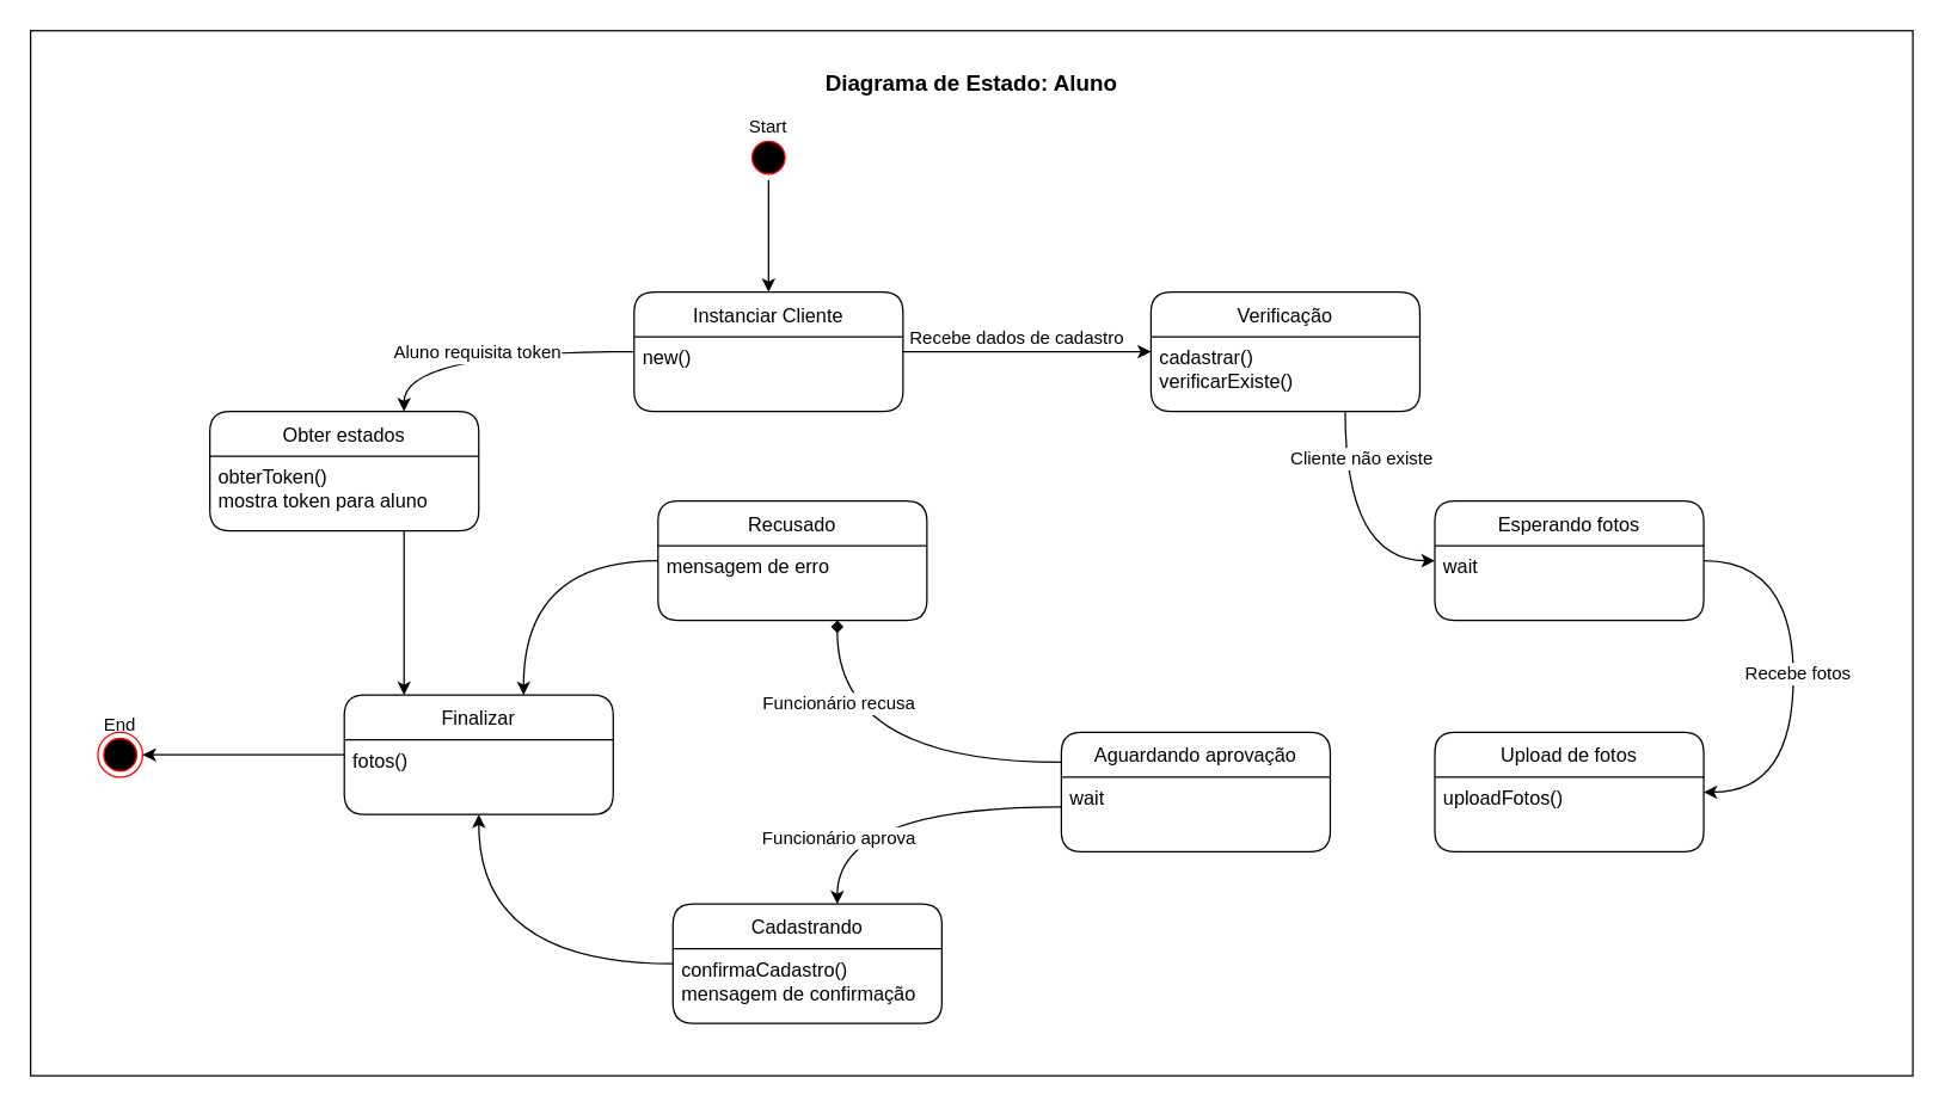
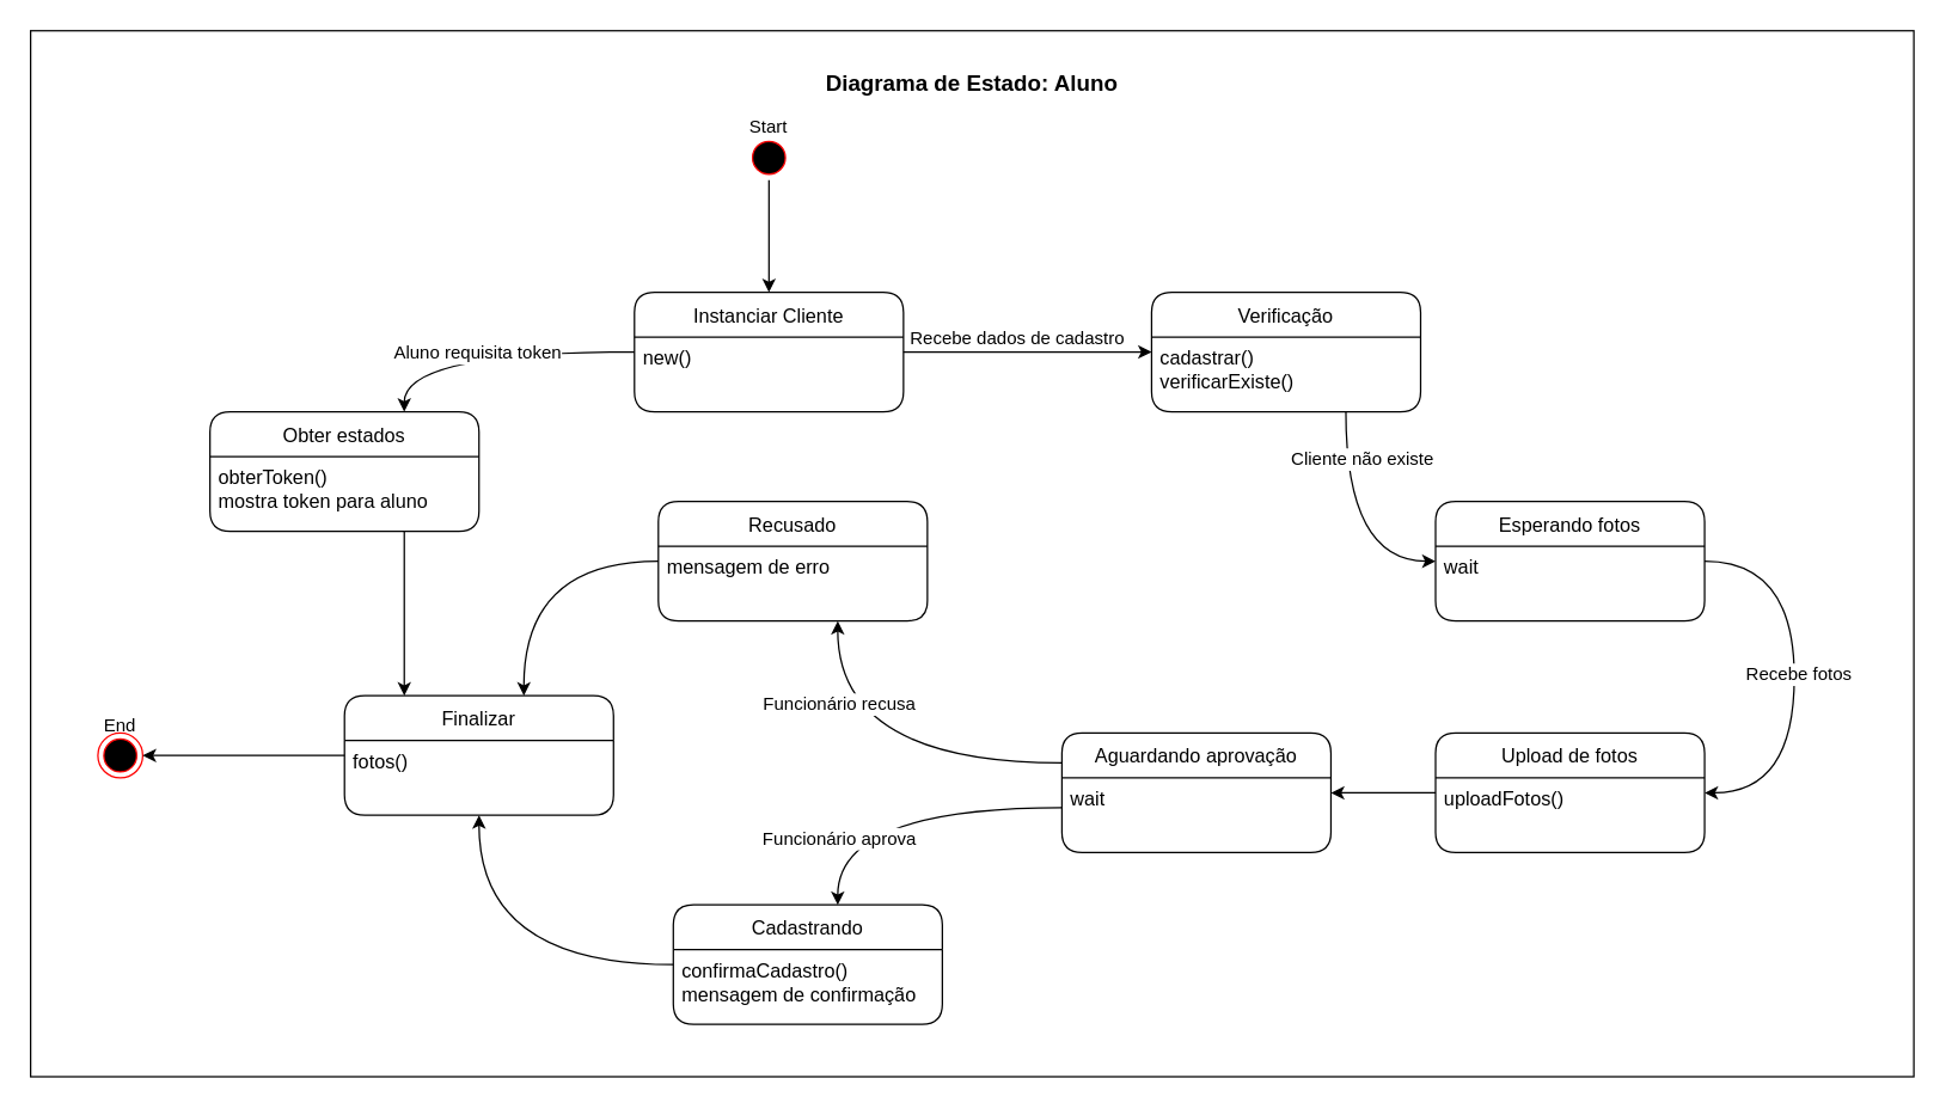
  <mxCell id="0" />
  <mxCell id="1" value="fundo" parent="0" />
  <mxCell id="2" value="" style="rounded=0;whiteSpace=wrap;html=1;fontSize=15;" vertex="1" parent="1"><mxGeometry x="20" y="20" width="1260" height="700" as="geometry" /></mxCell>
  <mxCell id="3" value="Diagrama de Estado: Aluno" style="text;html=1;strokeColor=none;fillColor=none;align=center;verticalAlign=middle;whiteSpace=wrap;rounded=0;fontSize=15;fontStyle=1" vertex="1" parent="1"><mxGeometry x="515" y="40" width="270" height="30" as="geometry" /></mxCell>
  <mxCell id="4" value="estados" parent="0" />
  <mxCell id="5" style="edgeStyle=orthogonalEdgeStyle;rounded=0;orthogonalLoop=1;jettySize=auto;html=1;fontSize=12;" parent="4" source="9" target="20" edge="1"><mxGeometry relative="1" as="geometry"><mxPoint x="630" y="295" as="targetPoint" /></mxGeometry></mxCell>
  <mxCell id="6" value="Recebe dados de cadastro" style="edgeLabel;html=1;align=center;verticalAlign=middle;resizable=0;points=[];fontSize=12;" parent="5" vertex="1" connectable="0"><mxGeometry x="0.196" y="-1" relative="1" as="geometry"><mxPoint x="-24" y="-11" as="offset" /></mxGeometry></mxCell>
  <mxCell id="7" style="edgeStyle=orthogonalEdgeStyle;curved=1;rounded=0;orthogonalLoop=1;jettySize=auto;html=1;fontSize=12;" parent="4" source="9" target="45" edge="1"><mxGeometry relative="1" as="geometry"><mxPoint x="514" y="30" as="targetPoint" /><Array as="points"><mxPoint x="270" y="235" /></Array></mxGeometry></mxCell>
  <mxCell id="8" value="Aluno requisita token" style="edgeLabel;html=1;align=center;verticalAlign=middle;resizable=0;points=[];fontSize=12;" parent="7" vertex="1" connectable="0"><mxGeometry x="-0.285" y="-2" relative="1" as="geometry"><mxPoint x="-37" y="2" as="offset" /></mxGeometry></mxCell>
  <mxCell id="9" value="Instanciar Cliente" style="swimlane;fontStyle=0;childLayout=stackLayout;horizontal=1;startSize=30;horizontalStack=0;resizeParent=1;resizeParentMax=0;resizeLast=0;collapsible=1;marginBottom=0;rounded=1;fontSize=13;" parent="4" vertex="1"><mxGeometry x="424" y="195" width="180" height="80" as="geometry" /></mxCell>
  <mxCell id="10" value="new()" style="text;strokeColor=none;fillColor=none;align=left;verticalAlign=top;spacingLeft=4;spacingRight=4;overflow=hidden;points=[[0,0.5],[1,0.5]];portConstraint=eastwest;rotatable=0;fontSize=13;" parent="9" vertex="1"><mxGeometry y="30" width="180" height="50" as="geometry" /></mxCell>
  <mxCell id="11" value="" style="group" parent="4" vertex="1" connectable="0"><mxGeometry x="484" y="70" width="60" height="50" as="geometry" /></mxCell>
  <mxCell id="12" value="" style="ellipse;html=1;shape=startState;fillColor=#000000;strokeColor=#ff0000;rounded=1;" parent="11" vertex="1"><mxGeometry x="15" y="20" width="30" height="30" as="geometry" /></mxCell>
  <mxCell id="13" value="Start" style="text;html=1;strokeColor=none;fillColor=none;align=center;verticalAlign=middle;whiteSpace=wrap;rounded=0;" parent="11" vertex="1"><mxGeometry width="60" height="30" as="geometry" /></mxCell>
  <mxCell id="14" value="" style="group" parent="4" vertex="1" connectable="0"><mxGeometry x="50" y="470" width="60" height="50" as="geometry" /></mxCell>
  <mxCell id="15" value="" style="ellipse;html=1;shape=endState;fillColor=#000000;strokeColor=#ff0000;rounded=1;" parent="14" vertex="1"><mxGeometry x="15" y="20" width="30" height="30" as="geometry" /></mxCell>
  <mxCell id="16" value="End" style="text;html=1;strokeColor=none;fillColor=none;align=center;verticalAlign=middle;whiteSpace=wrap;rounded=0;" parent="14" vertex="1"><mxGeometry width="60" height="30" as="geometry" /></mxCell>
  <mxCell id="17" style="edgeStyle=orthogonalEdgeStyle;rounded=0;orthogonalLoop=1;jettySize=auto;html=1;" parent="4" source="12" target="9" edge="1"><mxGeometry relative="1" as="geometry" /></mxCell>
  <mxCell id="18" style="edgeStyle=orthogonalEdgeStyle;curved=1;rounded=0;orthogonalLoop=1;jettySize=auto;html=1;fontSize=12;" parent="4" source="20" target="27" edge="1"><mxGeometry relative="1" as="geometry"><Array as="points"><mxPoint x="900" y="375" /></Array></mxGeometry></mxCell>
  <mxCell id="19" value="Cliente não existe" style="edgeLabel;html=1;align=center;verticalAlign=middle;resizable=0;points=[];fontSize=12;" parent="18" vertex="1" connectable="0"><mxGeometry x="-0.526" y="-9" relative="1" as="geometry"><mxPoint x="19" y="-7" as="offset" /></mxGeometry></mxCell>
  <mxCell id="20" value="Verificação" style="swimlane;fontStyle=0;childLayout=stackLayout;horizontal=1;startSize=30;horizontalStack=0;resizeParent=1;resizeParentMax=0;resizeLast=0;collapsible=1;marginBottom=0;rounded=1;fontSize=13;" parent="4" vertex="1"><mxGeometry x="770" y="195" width="180" height="80" as="geometry" /></mxCell>
  <mxCell id="21" value="cadastrar()&#10;verificarExiste()" style="text;strokeColor=none;fillColor=none;align=left;verticalAlign=top;spacingLeft=4;spacingRight=4;overflow=hidden;points=[[0,0.5],[1,0.5]];portConstraint=eastwest;rotatable=0;fontSize=13;" parent="20" vertex="1"><mxGeometry y="30" width="180" height="50" as="geometry" /></mxCell>
  <mxCell id="22" style="edgeStyle=orthogonalEdgeStyle;curved=1;rounded=0;orthogonalLoop=1;jettySize=auto;html=1;fontSize=12;" parent="4" source="23" target="40" edge="1"><mxGeometry relative="1" as="geometry"><Array as="points"><mxPoint x="350" y="375" /></Array></mxGeometry></mxCell>
  <mxCell id="23" value="Recusado" style="swimlane;fontStyle=0;childLayout=stackLayout;horizontal=1;startSize=30;horizontalStack=0;resizeParent=1;resizeParentMax=0;resizeLast=0;collapsible=1;marginBottom=0;rounded=1;fontSize=13;" parent="4" vertex="1"><mxGeometry x="440" y="335" width="180" height="80" as="geometry" /></mxCell>
  <mxCell id="24" value="mensagem de erro&#10;" style="text;strokeColor=none;fillColor=none;align=left;verticalAlign=top;spacingLeft=4;spacingRight=4;overflow=hidden;points=[[0,0.5],[1,0.5]];portConstraint=eastwest;rotatable=0;fontSize=13;" parent="23" vertex="1"><mxGeometry y="30" width="180" height="50" as="geometry" /></mxCell>
  <mxCell id="25" style="edgeStyle=orthogonalEdgeStyle;rounded=0;orthogonalLoop=1;jettySize=auto;html=1;fontSize=12;curved=1;" parent="4" source="27" target="30" edge="1"><mxGeometry relative="1" as="geometry"><Array as="points"><mxPoint x="1200" y="375" /><mxPoint x="1200" y="530" /></Array></mxGeometry></mxCell>
  <mxCell id="26" value="Recebe fotos" style="edgeLabel;html=1;align=center;verticalAlign=middle;resizable=0;points=[];fontSize=12;" parent="25" vertex="1" connectable="0"><mxGeometry x="-0.119" y="-1" relative="1" as="geometry"><mxPoint x="3" y="14" as="offset" /></mxGeometry></mxCell>
  <mxCell id="27" value="Esperando fotos" style="swimlane;fontStyle=0;childLayout=stackLayout;horizontal=1;startSize=30;horizontalStack=0;resizeParent=1;resizeParentMax=0;resizeLast=0;collapsible=1;marginBottom=0;rounded=1;fontSize=13;" parent="4" vertex="1"><mxGeometry x="960" y="335" width="180" height="80" as="geometry" /></mxCell>
  <mxCell id="28" value="wait" style="text;strokeColor=none;fillColor=none;align=left;verticalAlign=top;spacingLeft=4;spacingRight=4;overflow=hidden;points=[[0,0.5],[1,0.5]];portConstraint=eastwest;rotatable=0;fontSize=13;" parent="27" vertex="1"><mxGeometry y="30" width="180" height="50" as="geometry" /></mxCell>
+ <mxCell id="29" style="edgeStyle=orthogonalEdgeStyle;curved=1;rounded=0;orthogonalLoop=1;jettySize=auto;html=1;fontSize=12;" parent="4" source="30" target="34" edge="1"><mxGeometry relative="1" as="geometry" /></mxCell>
  <mxCell id="30" value="Upload de fotos" style="swimlane;fontStyle=0;childLayout=stackLayout;horizontal=1;startSize=30;horizontalStack=0;resizeParent=1;resizeParentMax=0;resizeLast=0;collapsible=1;marginBottom=0;rounded=1;fontSize=13;" parent="4" vertex="1"><mxGeometry x="960" y="490" width="180" height="80" as="geometry" /></mxCell>
  <mxCell id="31" value="uploadFotos()" style="text;strokeColor=none;fillColor=none;align=left;verticalAlign=top;spacingLeft=4;spacingRight=4;overflow=hidden;points=[[0,0.5],[1,0.5]];portConstraint=eastwest;rotatable=0;fontSize=13;" parent="30" vertex="1"><mxGeometry y="30" width="180" height="50" as="geometry" /></mxCell>
- <mxCell id="32" style="edgeStyle=orthogonalEdgeStyle;curved=1;rounded=0;orthogonalLoop=1;jettySize=auto;html=1;fontSize=12;endArrow=diamond;" parent="4" source="34" target="23" edge="1"><mxGeometry relative="1" as="geometry"><Array as="points"><mxPoint x="560" y="510" /></Array></mxGeometry></mxCell>
+ <mxCell id="32" style="edgeStyle=orthogonalEdgeStyle;curved=1;rounded=0;orthogonalLoop=1;jettySize=auto;html=1;fontSize=12;" parent="4" source="34" target="23" edge="1"><mxGeometry relative="1" as="geometry"><Array as="points"><mxPoint x="560" y="510" /></Array></mxGeometry></mxCell>
  <mxCell id="33" value="Funcionário recusa" style="edgeLabel;html=1;align=center;verticalAlign=middle;resizable=0;points=[];fontSize=12;" parent="32" vertex="1" connectable="0"><mxGeometry x="0.319" y="-15" relative="1" as="geometry"><mxPoint x="-15" y="-28" as="offset" /></mxGeometry></mxCell>
  <mxCell id="34" value="Aguardando aprovação" style="swimlane;fontStyle=0;childLayout=stackLayout;horizontal=1;startSize=30;horizontalStack=0;resizeParent=1;resizeParentMax=0;resizeLast=0;collapsible=1;marginBottom=0;rounded=1;fontSize=13;" parent="4" vertex="1"><mxGeometry x="710" y="490" width="180" height="80" as="geometry" /></mxCell>
  <mxCell id="35" value="wait" style="text;strokeColor=none;fillColor=none;align=left;verticalAlign=top;spacingLeft=4;spacingRight=4;overflow=hidden;points=[[0,0.5],[1,0.5]];portConstraint=eastwest;rotatable=0;fontSize=13;" parent="34" vertex="1"><mxGeometry y="30" width="180" height="50" as="geometry" /></mxCell>
  <mxCell id="36" style="edgeStyle=orthogonalEdgeStyle;curved=1;rounded=0;orthogonalLoop=1;jettySize=auto;html=1;fontSize=12;" parent="4" source="37" target="40" edge="1"><mxGeometry relative="1" as="geometry" /></mxCell>
  <mxCell id="37" value="Cadastrando" style="swimlane;fontStyle=0;childLayout=stackLayout;horizontal=1;startSize=30;horizontalStack=0;resizeParent=1;resizeParentMax=0;resizeLast=0;collapsible=1;marginBottom=0;rounded=1;fontSize=13;" parent="4" vertex="1"><mxGeometry x="450" y="605" width="180" height="80" as="geometry" /></mxCell>
  <mxCell id="38" value="confirmaCadastro()&#10;mensagem de confirmação" style="text;strokeColor=none;fillColor=none;align=left;verticalAlign=top;spacingLeft=4;spacingRight=4;overflow=hidden;points=[[0,0.5],[1,0.5]];portConstraint=eastwest;rotatable=0;fontSize=13;" parent="37" vertex="1"><mxGeometry y="30" width="180" height="50" as="geometry" /></mxCell>
  <mxCell id="39" style="edgeStyle=orthogonalEdgeStyle;curved=1;rounded=0;orthogonalLoop=1;jettySize=auto;html=1;fontSize=12;" parent="4" source="40" target="15" edge="1"><mxGeometry relative="1" as="geometry" /></mxCell>
  <mxCell id="40" value="Finalizar" style="swimlane;fontStyle=0;childLayout=stackLayout;horizontal=1;startSize=30;horizontalStack=0;resizeParent=1;resizeParentMax=0;resizeLast=0;collapsible=1;marginBottom=0;rounded=1;fontSize=13;" parent="4" vertex="1"><mxGeometry x="230" y="465" width="180" height="80" as="geometry" /></mxCell>
  <mxCell id="41" value="fotos()" style="text;strokeColor=none;fillColor=none;align=left;verticalAlign=top;spacingLeft=4;spacingRight=4;overflow=hidden;points=[[0,0.5],[1,0.5]];portConstraint=eastwest;rotatable=0;fontSize=13;" parent="40" vertex="1"><mxGeometry y="30" width="180" height="50" as="geometry" /></mxCell>
  <mxCell id="42" style="edgeStyle=orthogonalEdgeStyle;curved=1;rounded=0;orthogonalLoop=1;jettySize=auto;html=1;fontSize=12;" parent="4" source="35" target="37" edge="1"><mxGeometry relative="1" as="geometry"><Array as="points"><mxPoint x="560" y="540" /></Array></mxGeometry></mxCell>
  <mxCell id="43" value="Funcionário aprova" style="edgeLabel;html=1;align=center;verticalAlign=middle;resizable=0;points=[];fontSize=12;" parent="42" vertex="1" connectable="0"><mxGeometry x="-0.468" y="3" relative="1" as="geometry"><mxPoint x="-93" y="17" as="offset" /></mxGeometry></mxCell>
  <mxCell id="44" style="edgeStyle=orthogonalEdgeStyle;curved=1;rounded=0;orthogonalLoop=1;jettySize=auto;html=1;fontSize=12;" parent="4" source="45" target="40" edge="1"><mxGeometry relative="1" as="geometry"><Array as="points"><mxPoint x="270" y="400" /><mxPoint x="270" y="400" /></Array></mxGeometry></mxCell>
  <mxCell id="45" value="Obter estados" style="swimlane;fontStyle=0;childLayout=stackLayout;horizontal=1;startSize=30;horizontalStack=0;resizeParent=1;resizeParentMax=0;resizeLast=0;collapsible=1;marginBottom=0;rounded=1;fontSize=13;" parent="4" vertex="1"><mxGeometry x="140" y="275" width="180" height="80" as="geometry" /></mxCell>
  <mxCell id="46" value="obterToken()&#10;mostra token para aluno" style="text;strokeColor=none;fillColor=none;align=left;verticalAlign=top;spacingLeft=4;spacingRight=4;overflow=hidden;points=[[0,0.5],[1,0.5]];portConstraint=eastwest;rotatable=0;fontSize=13;" parent="45" vertex="1"><mxGeometry y="30" width="180" height="50" as="geometry" /></mxCell>
